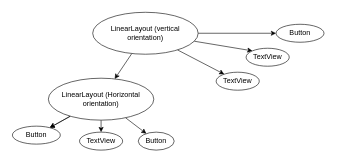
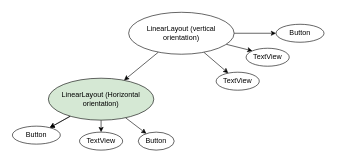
  <mxCell id="0" />
  <mxCell id="1" parent="0" />
  <mxCell id="2" style="rounded=0;orthogonalLoop=1;jettySize=auto;html=1;entryX=0;entryY=0;entryDx=0;entryDy=0;" edge="1" parent="1" source="6" target="16"><mxGeometry relative="1" as="geometry"><mxPoint x="407.61" y="112.397" as="targetPoint" /></mxGeometry></mxCell>
  <mxCell id="3" style="edgeStyle=none;rounded=0;orthogonalLoop=1;jettySize=auto;html=1;" edge="1" parent="1" source="6" target="11"><mxGeometry relative="1" as="geometry" /></mxCell>
  <mxCell id="4" value="" style="edgeStyle=none;rounded=0;orthogonalLoop=1;jettySize=auto;html=1;" edge="1" parent="1" source="6" target="17"><mxGeometry relative="1" as="geometry"><mxPoint x="470.046" y="51.232" as="targetPoint" /></mxGeometry></mxCell>
  <mxCell id="5" style="edgeStyle=none;rounded=0;orthogonalLoop=1;jettySize=auto;html=1;" edge="1" parent="1" source="6" target="15"><mxGeometry relative="1" as="geometry" /></mxCell>
- <mxCell id="6" value="LinearLayout (vertical orientation)" style="ellipse;whiteSpace=wrap;html=1;" vertex="1" parent="1"><mxGeometry x="154" y="20" width="176" height="70" as="geometry" /></mxCell>
+ <mxCell id="6" value="LinearLayout (vertical orientation)" style="ellipse;whiteSpace=wrap;html=1;" vertex="1" parent="1"><mxGeometry x="214" y="20" width="176" height="70" as="geometry" /></mxCell>
  <mxCell id="7" value="" style="edgeStyle=none;rounded=0;orthogonalLoop=1;jettySize=auto;html=1;" edge="1" parent="1" source="11" target="12"><mxGeometry relative="1" as="geometry" /></mxCell>
  <mxCell id="8" value="" style="edgeStyle=none;rounded=0;orthogonalLoop=1;jettySize=auto;html=1;" edge="1" parent="1" source="11" target="12"><mxGeometry relative="1" as="geometry" /></mxCell>
  <mxCell id="9" value="" style="edgeStyle=none;rounded=0;orthogonalLoop=1;jettySize=auto;html=1;" edge="1" parent="1" source="11" target="13"><mxGeometry relative="1" as="geometry" /></mxCell>
  <mxCell id="10" value="" style="edgeStyle=none;rounded=0;orthogonalLoop=1;jettySize=auto;html=1;" edge="1" parent="1" source="11" target="14"><mxGeometry relative="1" as="geometry" /></mxCell>
- <mxCell id="11" value="LinearLayout (Horizontal orientation)" style="ellipse;whiteSpace=wrap;html=1;" vertex="1" parent="1"><mxGeometry x="80" y="130" width="176" height="70" as="geometry" /></mxCell>
+ <mxCell id="11" value="LinearLayout (Horizontal orientation)" style="ellipse;whiteSpace=wrap;html=1;fillColor=#d5e8d4;" vertex="1" parent="1"><mxGeometry x="80" y="130" width="176" height="70" as="geometry" /></mxCell>
  <mxCell id="12" value="Button" style="ellipse;whiteSpace=wrap;html=1;" vertex="1" parent="1"><mxGeometry x="20" y="210" width="80" height="30" as="geometry" /></mxCell>
  <mxCell id="13" value="TextView" style="ellipse;whiteSpace=wrap;html=1;" vertex="1" parent="1"><mxGeometry x="132" y="220" width="72" height="30" as="geometry" /></mxCell>
  <mxCell id="14" value="Button" style="ellipse;whiteSpace=wrap;html=1;" vertex="1" parent="1"><mxGeometry x="230" y="220" width="60" height="30" as="geometry" /></mxCell>
  <mxCell id="15" value="Button" style="ellipse;whiteSpace=wrap;html=1;" vertex="1" parent="1"><mxGeometry x="460" y="40" width="80" height="30" as="geometry" /></mxCell>
  <mxCell id="16" value="TextView" style="ellipse;whiteSpace=wrap;html=1;" vertex="1" parent="1"><mxGeometry x="410" y="80" width="72" height="30" as="geometry" /></mxCell>
  <mxCell id="17" value="TextView" style="ellipse;whiteSpace=wrap;html=1;" vertex="1" parent="1"><mxGeometry x="360" y="120" width="72" height="30" as="geometry" /></mxCell>
